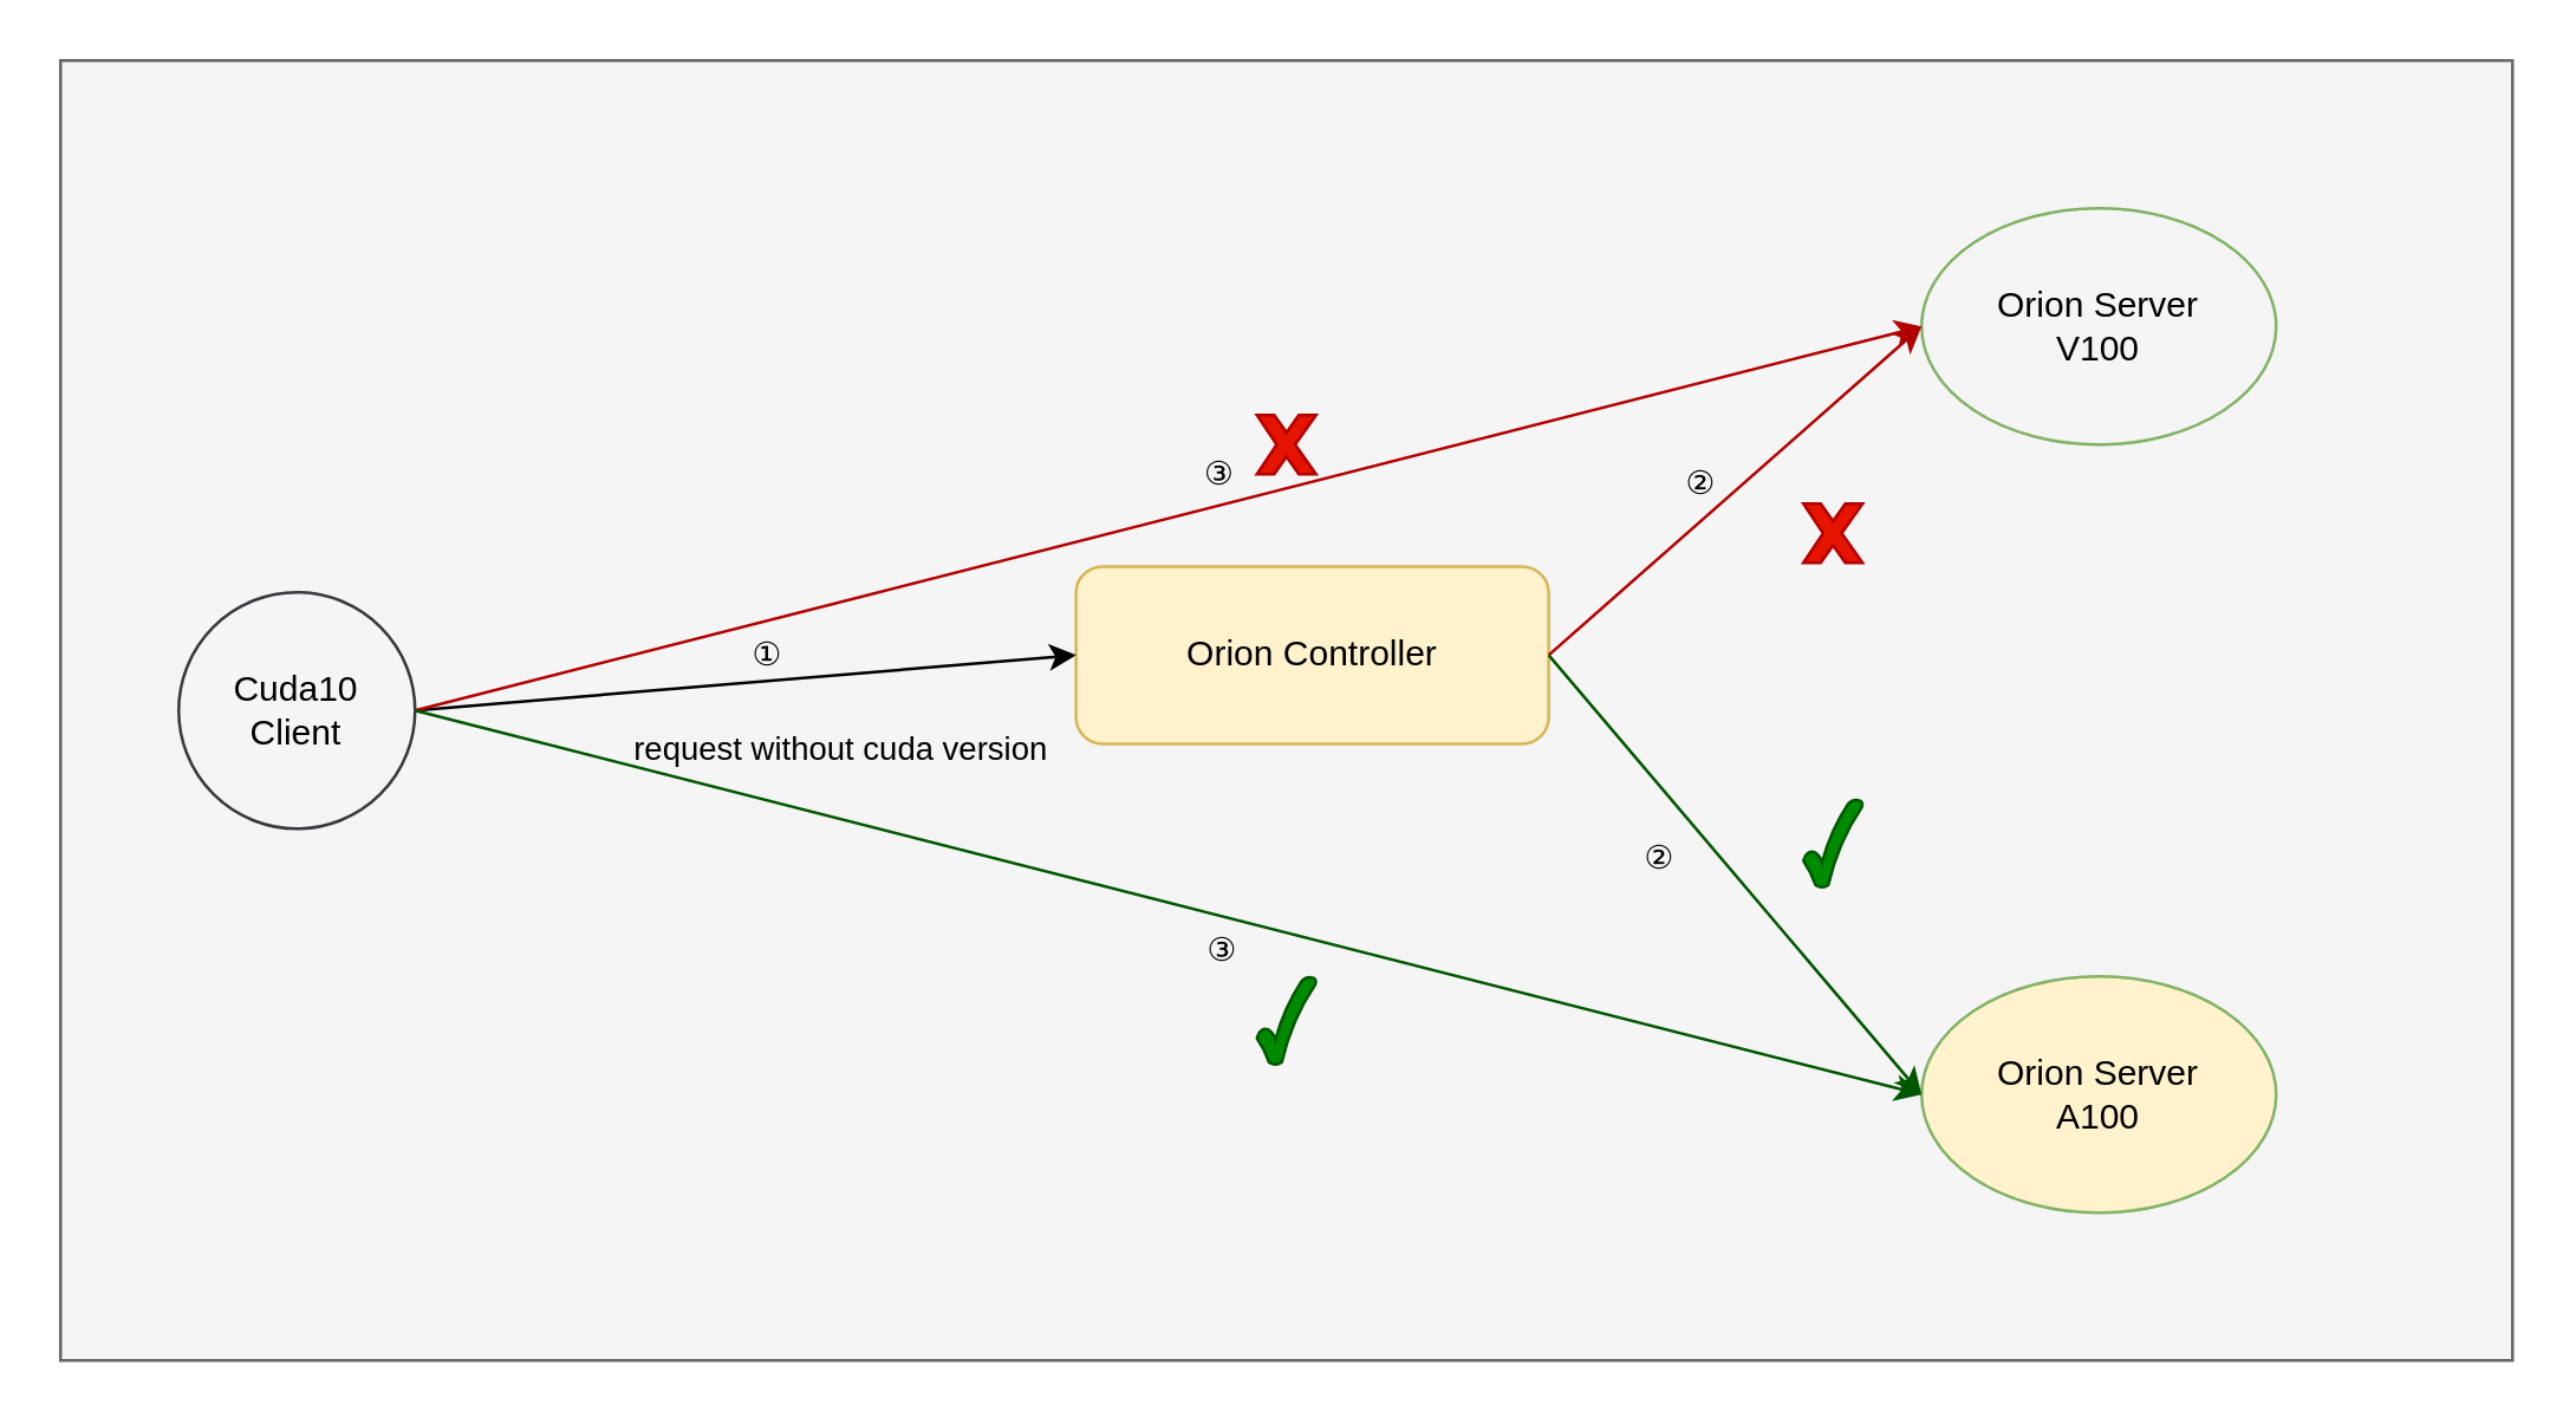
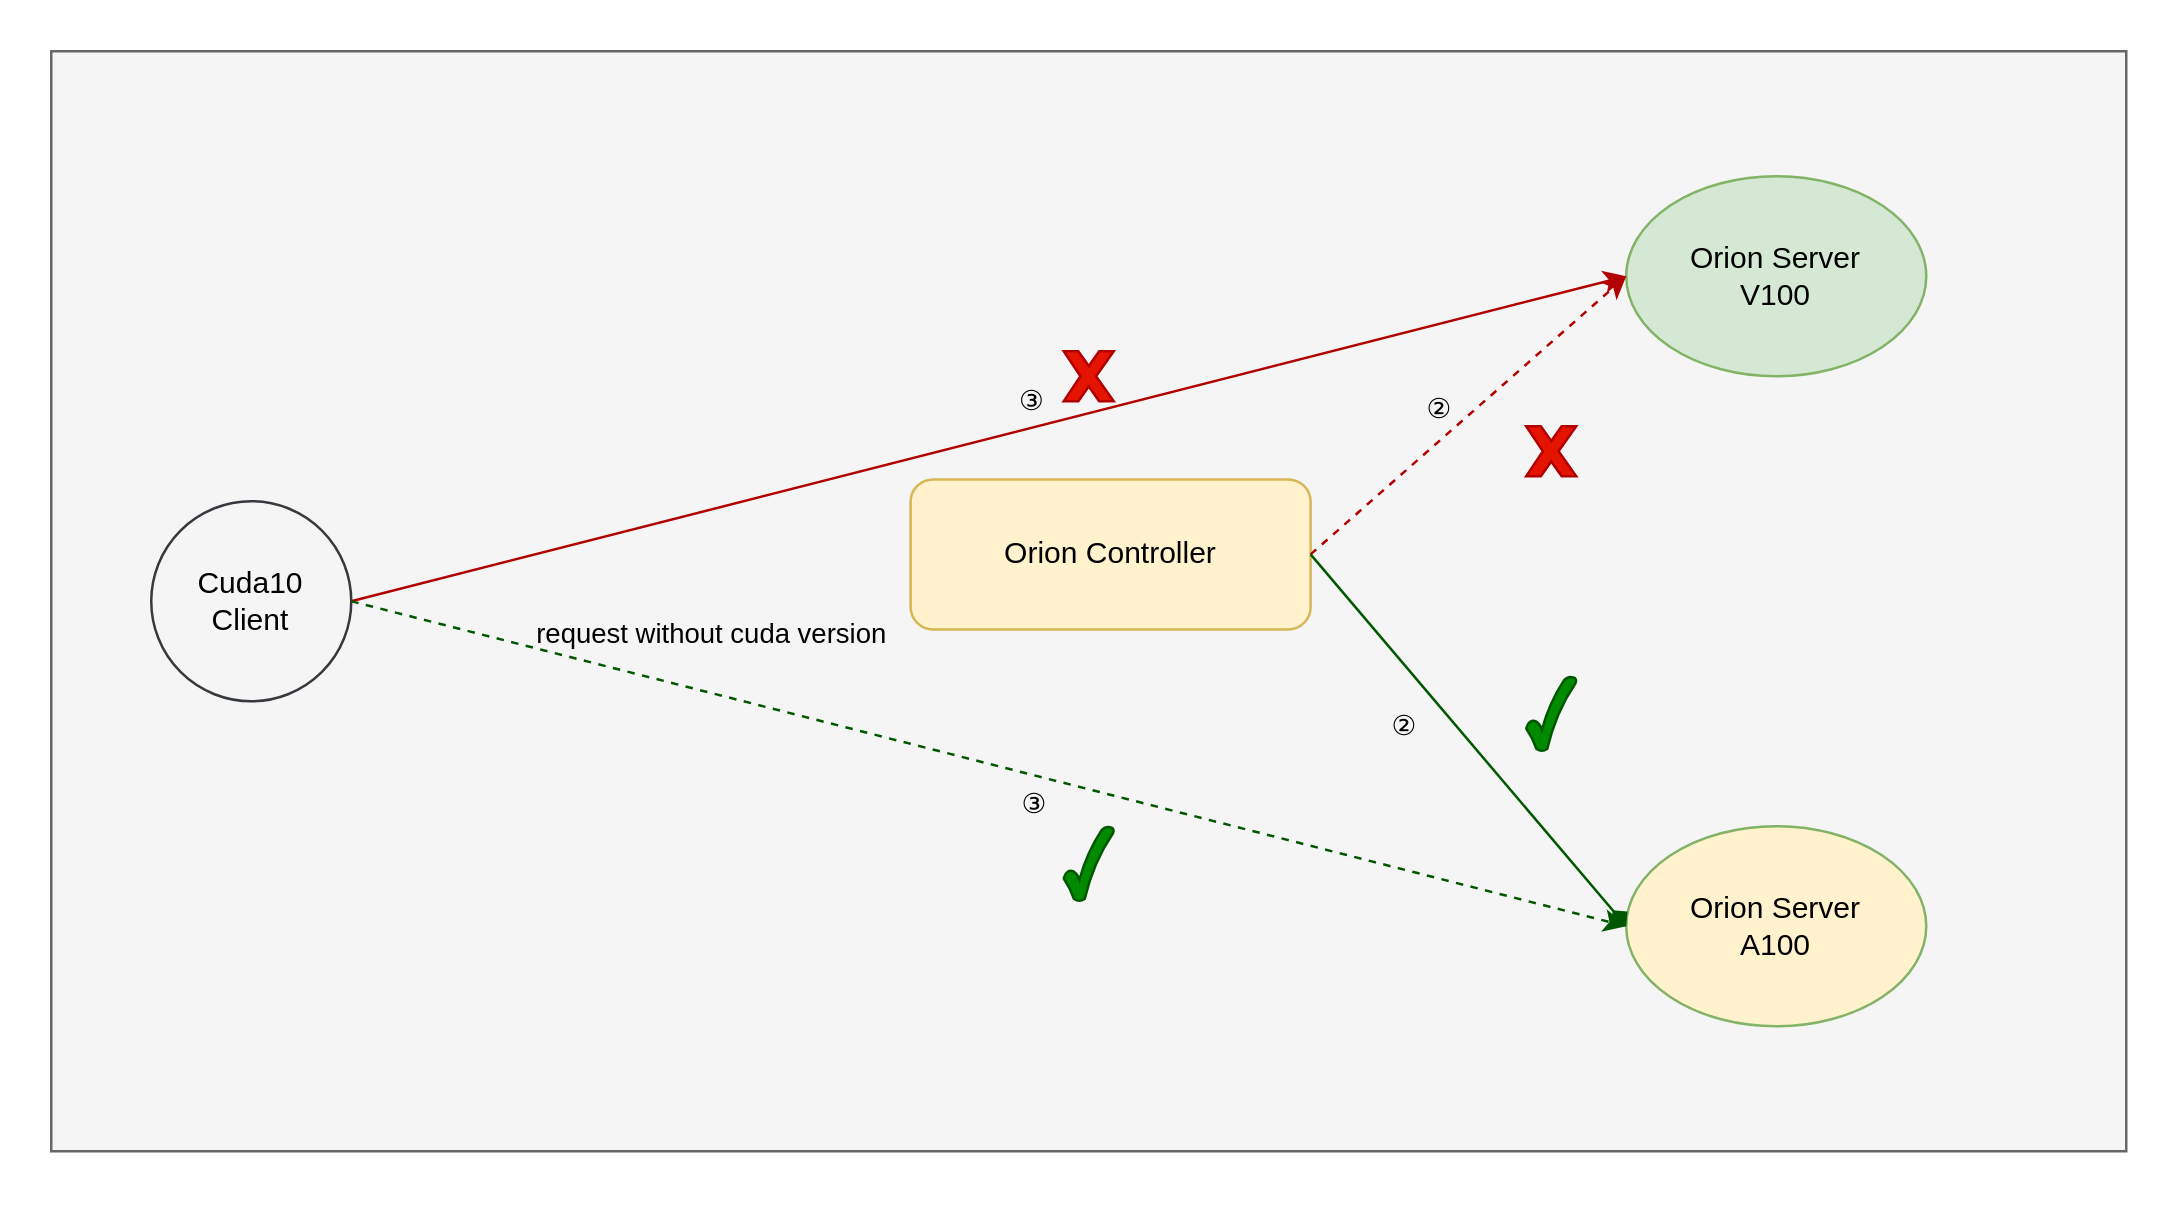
  <mxCell id="0" />
  <mxCell id="1" parent="0" />
  <mxCell id="2" value="" style="rounded=0;whiteSpace=wrap;html=1;fillColor=#f5f5f5;strokeColor=#666666;fontColor=#333333;" vertex="1" parent="1"><mxGeometry x="20" y="20" width="830" height="440" as="geometry" /></mxCell>
  <mxCell id="3" value="Orion Controller" style="rounded=1;whiteSpace=wrap;html=1;fillColor=#fff2cc;strokeColor=#d6b656;" vertex="1" parent="1"><mxGeometry x="363.75" y="191.25" width="160" height="60" as="geometry" /></mxCell>
  <mxCell id="4" value="Cuda10&lt;br&gt;Client" style="ellipse;whiteSpace=wrap;html=1;aspect=fixed;fillColor=#f5f5f5;strokeColor=#36393d;" vertex="1" parent="1"><mxGeometry x="60" y="200" width="80" height="80" as="geometry" /></mxCell>
- <mxCell id="5" value="" style="endArrow=classic;html=1;rounded=0;exitX=1;exitY=0.5;exitDx=0;exitDy=0;entryX=0;entryY=0.5;entryDx=0;entryDy=0;" edge="1" parent="1" source="4" target="3"><mxGeometry width="50" height="50" relative="1" as="geometry"><mxPoint x="340" y="290" as="sourcePoint" /><mxPoint x="360" y="240" as="targetPoint" /></mxGeometry></mxCell>
- <mxCell id="6" value="①" style="edgeLabel;html=1;align=center;verticalAlign=middle;resizable=0;points=[];labelBackgroundColor=none;" vertex="1" connectable="0" parent="5"><mxGeometry x="0.056" y="2" relative="1" as="geometry"><mxPoint y="-8" as="offset" /></mxGeometry></mxCell>
- <mxCell id="7" value="Orion Server&lt;br&gt;V100" style="ellipse;whiteSpace=wrap;html=1;fillColor=#f5f5f5;strokeColor=#82b366;" vertex="1" parent="1"><mxGeometry x="650" y="70" width="120" height="80" as="geometry" /></mxCell>
+ <mxCell id="7" value="Orion Server&lt;br&gt;V100" style="ellipse;whiteSpace=wrap;html=1;fillColor=#d5e8d4;strokeColor=#82b366;" vertex="1" parent="1"><mxGeometry x="650" y="70" width="120" height="80" as="geometry" /></mxCell>
  <mxCell id="8" value="Orion Server&lt;br&gt;A100" style="ellipse;whiteSpace=wrap;html=1;fillColor=#fff2cc;strokeColor=#82b366;" vertex="1" parent="1"><mxGeometry x="650" y="330" width="120" height="80" as="geometry" /></mxCell>
- <mxCell id="9" value="" style="endArrow=classic;html=1;rounded=0;entryX=0;entryY=0.5;entryDx=0;entryDy=0;exitX=1;exitY=0.5;exitDx=0;exitDy=0;fillColor=#e51400;strokeColor=#B20000;" edge="1" parent="1" source="3" target="7"><mxGeometry width="50" height="50" relative="1" as="geometry"><mxPoint x="320" y="260" as="sourcePoint" /><mxPoint x="370" y="210" as="targetPoint" /></mxGeometry></mxCell>
+ <mxCell id="9" value="" style="endArrow=classic;html=1;rounded=0;entryX=0;entryY=0.5;entryDx=0;entryDy=0;exitX=1;exitY=0.5;exitDx=0;exitDy=0;fillColor=#e51400;strokeColor=#B20000;dashed=1;" edge="1" parent="1" source="3" target="7"><mxGeometry width="50" height="50" relative="1" as="geometry"><mxPoint x="320" y="260" as="sourcePoint" /><mxPoint x="370" y="210" as="targetPoint" /></mxGeometry></mxCell>
  <mxCell id="10" value="②" style="edgeLabel;html=1;align=center;verticalAlign=middle;resizable=0;points=[];labelBackgroundColor=none;labelBorderColor=none;" vertex="1" connectable="0" parent="9"><mxGeometry x="0.005" y="3" relative="1" as="geometry"><mxPoint x="-11" as="offset" /></mxGeometry></mxCell>
- <mxCell id="11" value="" style="endArrow=classic;html=1;rounded=0;entryX=0;entryY=0.5;entryDx=0;entryDy=0;exitX=1;exitY=0.5;exitDx=0;exitDy=0;fillColor=#008a00;strokeColor=#005700;" edge="1" parent="1" source="3" target="8"><mxGeometry width="50" height="50" relative="1" as="geometry"><mxPoint x="566.25" y="250" as="sourcePoint" /><mxPoint x="660" y="120" as="targetPoint" /></mxGeometry></mxCell>
+ <mxCell id="11" value="" style="endArrow=diamond;html=1;rounded=0;entryX=0;entryY=0.5;entryDx=0;entryDy=0;exitX=1;exitY=0.5;exitDx=0;exitDy=0;fillColor=#008a00;strokeColor=#005700;" edge="1" parent="1" source="3" target="8"><mxGeometry width="50" height="50" relative="1" as="geometry"><mxPoint x="566.25" y="250" as="sourcePoint" /><mxPoint x="660" y="120" as="targetPoint" /></mxGeometry></mxCell>
  <mxCell id="12" value="②" style="edgeLabel;html=1;align=center;verticalAlign=middle;resizable=0;points=[];labelBackgroundColor=none;" vertex="1" connectable="0" parent="11"><mxGeometry x="-0.235" y="-4" relative="1" as="geometry"><mxPoint x="-9" y="8" as="offset" /></mxGeometry></mxCell>
  <mxCell id="13" value="" style="endArrow=classic;html=1;rounded=0;exitX=1;exitY=0.5;exitDx=0;exitDy=0;fillColor=#e51400;strokeColor=#B20000;" edge="1" parent="1" source="4"><mxGeometry width="50" height="50" relative="1" as="geometry"><mxPoint x="220" y="240" as="sourcePoint" /><mxPoint x="650" y="110" as="targetPoint" /></mxGeometry></mxCell>
  <mxCell id="14" value="③" style="edgeLabel;html=1;align=center;verticalAlign=middle;resizable=0;points=[];fontColor=none;labelBackgroundColor=none;" vertex="1" connectable="0" parent="13"><mxGeometry x="0.032" y="2" relative="1" as="geometry"><mxPoint x="8" y="-11" as="offset" /></mxGeometry></mxCell>
- <mxCell id="15" value="" style="endArrow=classic;html=1;rounded=0;exitX=1;exitY=0.5;exitDx=0;exitDy=0;entryX=0;entryY=0.5;entryDx=0;entryDy=0;fillColor=#008a00;strokeColor=#005700;" edge="1" parent="1" source="4" target="8"><mxGeometry width="50" height="50" relative="1" as="geometry"><mxPoint x="560" y="380" as="sourcePoint" /><mxPoint x="610" y="330" as="targetPoint" /></mxGeometry></mxCell>
+ <mxCell id="15" value="" style="endArrow=classic;html=1;rounded=0;exitX=1;exitY=0.5;exitDx=0;exitDy=0;entryX=0;entryY=0.5;entryDx=0;entryDy=0;fillColor=#008a00;strokeColor=#005700;dashed=1;" edge="1" parent="1" source="4" target="8"><mxGeometry width="50" height="50" relative="1" as="geometry"><mxPoint x="560" y="380" as="sourcePoint" /><mxPoint x="610" y="330" as="targetPoint" /></mxGeometry></mxCell>
  <mxCell id="16" value="③" style="edgeLabel;html=1;align=center;verticalAlign=middle;resizable=0;points=[];fontColor=none;labelBackgroundColor=none;" vertex="1" connectable="0" parent="15"><mxGeometry x="0.112" y="-1" relative="1" as="geometry"><mxPoint x="-11" y="7" as="offset" /></mxGeometry></mxCell>
  <mxCell id="17" value="" style="verticalLabelPosition=bottom;verticalAlign=top;html=1;shape=mxgraph.basic.x;labelBackgroundColor=none;labelBorderColor=none;fontColor=#ffffff;fillColor=#e51400;strokeColor=#B20000;" vertex="1" parent="1"><mxGeometry x="425" y="140" width="20" height="20" as="geometry" /></mxCell>
  <mxCell id="18" value="" style="verticalLabelPosition=bottom;verticalAlign=top;html=1;shape=mxgraph.basic.x;labelBackgroundColor=none;labelBorderColor=none;fontColor=#ffffff;fillColor=#e51400;strokeColor=#B20000;" vertex="1" parent="1"><mxGeometry x="610" y="170" width="20" height="20" as="geometry" /></mxCell>
  <mxCell id="19" value="" style="verticalLabelPosition=bottom;verticalAlign=top;html=1;shape=mxgraph.basic.tick;labelBackgroundColor=none;labelBorderColor=none;fontColor=#ffffff;fillColor=#008a00;strokeColor=#005700;" vertex="1" parent="1"><mxGeometry x="425" y="330" width="20" height="30" as="geometry" /></mxCell>
  <mxCell id="20" value="" style="verticalLabelPosition=bottom;verticalAlign=top;html=1;shape=mxgraph.basic.tick;labelBackgroundColor=none;labelBorderColor=none;fontColor=#ffffff;fillColor=#008a00;strokeColor=#005700;" vertex="1" parent="1"><mxGeometry x="610" y="270" width="20" height="30" as="geometry" /></mxCell>
  <mxCell id="21" value="&lt;font style=&quot;font-size: 11px;&quot;&gt;request without cuda version&lt;/font&gt;" style="edgeLabel;html=1;align=center;verticalAlign=middle;resizable=0;points=[];labelBackgroundColor=none;" vertex="1" connectable="0" parent="1"><mxGeometry x="290" y="240" as="geometry"><mxPoint x="-7" y="12" as="offset" /></mxGeometry></mxCell>
